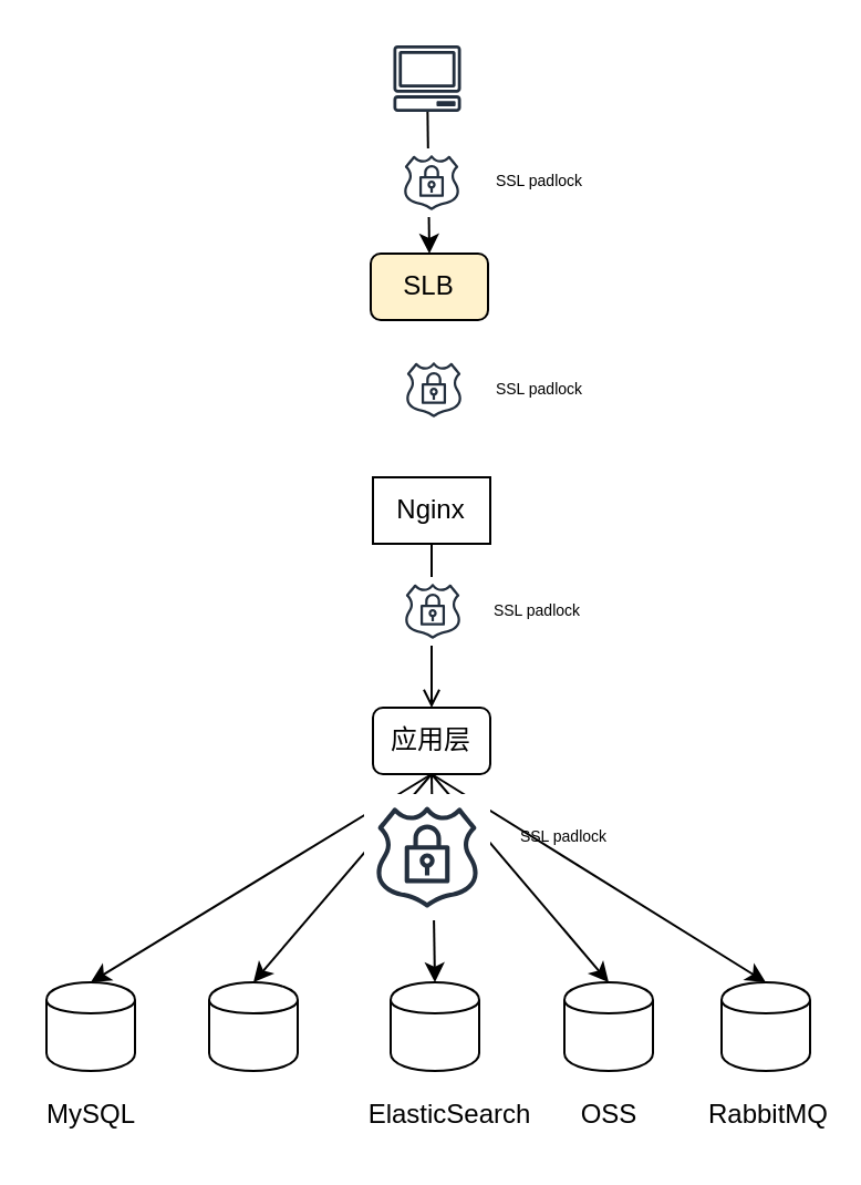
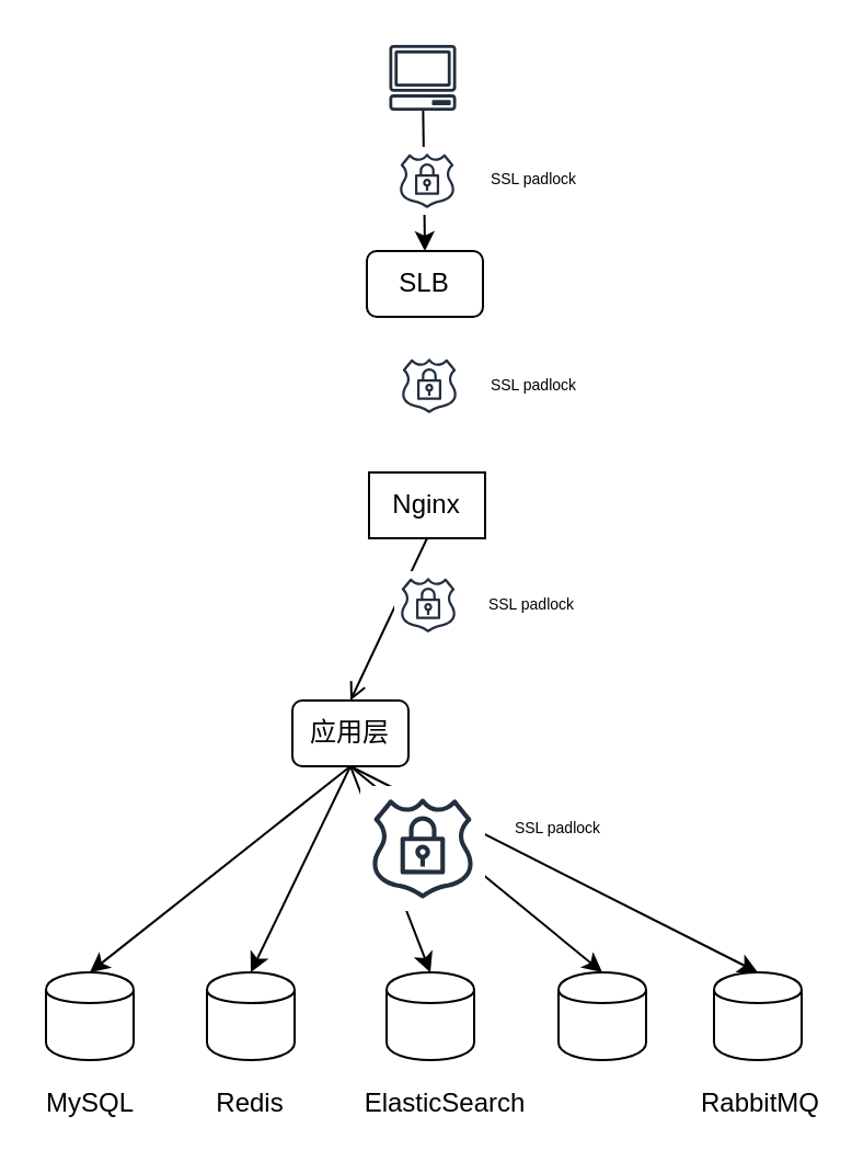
  <mxCell id="0" />
  <mxCell id="1" parent="0" />
  <mxCell id="2" value="" style="outlineConnect=0;fontColor=#232F3E;gradientColor=none;fillColor=#232F3E;strokeColor=none;dashed=0;verticalLabelPosition=bottom;verticalAlign=top;align=center;html=1;fontSize=12;fontStyle=0;aspect=fixed;pointerEvents=1;shape=mxgraph.aws4.client;" vertex="1" parent="1"><mxGeometry x="177" y="20" width="31" height="30" as="geometry" /></mxCell>
- <mxCell id="3" value="SLB" style="rounded=1;whiteSpace=wrap;html=1;fillColor=#fff2cc;" vertex="1" parent="1"><mxGeometry x="167" y="114" width="53" height="30" as="geometry" /></mxCell>
+ <mxCell id="3" value="SLB" style="rounded=1;whiteSpace=wrap;html=1;" vertex="1" parent="1"><mxGeometry x="167" y="114" width="53" height="30" as="geometry" /></mxCell>
  <mxCell id="4" value="Nginx" style="whiteSpace=wrap;html=1;rounded=0;" vertex="1" parent="1"><mxGeometry x="168" y="215" width="53" height="30" as="geometry" /></mxCell>
- <mxCell id="5" value="应用层" style="rounded=1;whiteSpace=wrap;html=1;" vertex="1" parent="1"><mxGeometry x="168" y="319" width="53" height="30" as="geometry" /></mxCell>
+ <mxCell id="5" value="应用层" style="rounded=1;whiteSpace=wrap;html=1;" vertex="1" parent="1"><mxGeometry x="133" y="319" width="53" height="30" as="geometry" /></mxCell>
  <mxCell id="6" value="" style="shape=cylinder;whiteSpace=wrap;html=1;boundedLbl=1;backgroundOutline=1;" vertex="1" parent="1"><mxGeometry x="20.5" y="443" width="40" height="40" as="geometry" /></mxCell>
  <mxCell id="7" value="MySQL" style="text;html=1;strokeColor=none;fillColor=none;align=center;verticalAlign=middle;whiteSpace=wrap;rounded=0;" vertex="1" parent="1"><mxGeometry x="20.5" y="493" width="40" height="20" as="geometry" /></mxCell>
  <mxCell id="8" value="" style="shape=cylinder;whiteSpace=wrap;html=1;boundedLbl=1;backgroundOutline=1;" vertex="1" parent="1"><mxGeometry x="94" y="443" width="40" height="40" as="geometry" /></mxCell>
+ <mxCell id="9" value="Redis" style="text;html=1;strokeColor=none;fillColor=none;align=center;verticalAlign=middle;whiteSpace=wrap;rounded=0;" vertex="1" parent="1"><mxGeometry x="94" y="493" width="40" height="20" as="geometry" /></mxCell>
  <mxCell id="10" value="" style="shape=cylinder;whiteSpace=wrap;html=1;boundedLbl=1;backgroundOutline=1;" vertex="1" parent="1"><mxGeometry x="176" y="443" width="40" height="40" as="geometry" /></mxCell>
  <mxCell id="11" value="ElasticSearch" style="text;html=1;strokeColor=none;fillColor=none;align=center;verticalAlign=middle;whiteSpace=wrap;rounded=0;" vertex="1" parent="1"><mxGeometry x="182.5" y="493" width="40" height="20" as="geometry" /></mxCell>
  <mxCell id="12" value="" style="shape=cylinder;whiteSpace=wrap;html=1;boundedLbl=1;backgroundOutline=1;" vertex="1" parent="1"><mxGeometry x="254.5" y="443" width="40" height="40" as="geometry" /></mxCell>
- <mxCell id="13" value="OSS" style="text;html=1;strokeColor=none;fillColor=none;align=center;verticalAlign=middle;whiteSpace=wrap;rounded=0;" vertex="1" parent="1"><mxGeometry x="254.5" y="493" width="40" height="20" as="geometry" /></mxCell>
  <mxCell id="14" value="" style="endArrow=open;html=1;entryX=0.5;entryY=0;entryDx=0;entryDy=0;exitX=0.5;exitY=1;exitDx=0;exitDy=0;" edge="1" parent="1" source="4" target="5"><mxGeometry width="50" height="50" relative="1" as="geometry"><mxPoint x="203.5" y="154" as="sourcePoint" /><mxPoint x="203.5" y="210" as="targetPoint" /></mxGeometry></mxCell>
  <mxCell id="15" value="" style="endArrow=classic;html=1;entryX=0.5;entryY=0;entryDx=0;entryDy=0;exitX=0.5;exitY=1;exitDx=0;exitDy=0;" edge="1" parent="1" source="5" target="6"><mxGeometry width="50" height="50" relative="1" as="geometry"><mxPoint x="203.5" y="240" as="sourcePoint" /><mxPoint x="203.5" y="314" as="targetPoint" /></mxGeometry></mxCell>
  <mxCell id="16" value="" style="endArrow=classic;html=1;entryX=0.5;entryY=0;entryDx=0;entryDy=0;exitX=0.5;exitY=1;exitDx=0;exitDy=0;" edge="1" parent="1" source="5" target="8"><mxGeometry width="50" height="50" relative="1" as="geometry"><mxPoint x="190" y="340" as="sourcePoint" /><mxPoint x="28" y="398" as="targetPoint" /></mxGeometry></mxCell>
  <mxCell id="17" value="" style="endArrow=classic;html=1;entryX=0.5;entryY=0;entryDx=0;entryDy=0;exitX=0.5;exitY=1;exitDx=0;exitDy=0;" edge="1" parent="1" source="5" target="10"><mxGeometry width="50" height="50" relative="1" as="geometry"><mxPoint x="200" y="350" as="sourcePoint" /><mxPoint x="141.5" y="398" as="targetPoint" /></mxGeometry></mxCell>
  <mxCell id="18" value="" style="endArrow=classic;html=1;entryX=0.5;entryY=0;entryDx=0;entryDy=0;exitX=0.5;exitY=1;exitDx=0;exitDy=0;" edge="1" parent="1" source="5" target="12"><mxGeometry width="50" height="50" relative="1" as="geometry"><mxPoint x="203.5" y="344" as="sourcePoint" /><mxPoint x="260.5" y="398" as="targetPoint" /></mxGeometry></mxCell>
  <mxCell id="19" value="" style="shape=cylinder;whiteSpace=wrap;html=1;boundedLbl=1;backgroundOutline=1;" vertex="1" parent="1"><mxGeometry x="325.5" y="443" width="40" height="40" as="geometry" /></mxCell>
  <mxCell id="20" value="RabbitMQ" style="text;html=1;strokeColor=none;fillColor=none;align=center;verticalAlign=middle;whiteSpace=wrap;rounded=0;" vertex="1" parent="1"><mxGeometry x="326.5" y="493" width="40" height="20" as="geometry" /></mxCell>
  <mxCell id="21" value="" style="endArrow=classic;html=1;entryX=0.5;entryY=0;entryDx=0;entryDy=0;exitX=0.5;exitY=1;exitDx=0;exitDy=0;" edge="1" parent="1" source="5" target="19"><mxGeometry width="50" height="50" relative="1" as="geometry"><mxPoint x="200" y="330" as="sourcePoint" /><mxPoint x="339" y="398" as="targetPoint" /></mxGeometry></mxCell>
  <mxCell id="22" value="" style="endArrow=classic;html=1;entryX=0.5;entryY=0;entryDx=0;entryDy=0;" edge="1" parent="1" source="2" target="3"><mxGeometry width="50" height="50" relative="1" as="geometry"><mxPoint x="193.5" y="91" as="sourcePoint" /><mxPoint x="191.5" y="60" as="targetPoint" /></mxGeometry></mxCell>
  <mxCell id="23" value="" style="outlineConnect=0;fontColor=#232F3E;gradientColor=none;strokeColor=#232F3E;fillColor=#ffffff;dashed=0;verticalLabelPosition=bottom;verticalAlign=top;align=center;html=1;fontSize=7;fontStyle=0;aspect=fixed;shape=mxgraph.aws4.resourceIcon;resIcon=mxgraph.aws4.ssl_padlock;" vertex="1" parent="1"><mxGeometry x="179" y="66.5" width="31" height="31" as="geometry" /></mxCell>
  <mxCell id="24" value="" style="outlineConnect=0;fontColor=#232F3E;gradientColor=none;strokeColor=#232F3E;fillColor=#ffffff;dashed=0;verticalLabelPosition=bottom;verticalAlign=top;align=center;html=1;fontSize=7;fontStyle=0;aspect=fixed;shape=mxgraph.aws4.resourceIcon;resIcon=mxgraph.aws4.ssl_padlock;" vertex="1" parent="1"><mxGeometry x="180" y="160" width="31" height="31" as="geometry" /></mxCell>
  <mxCell id="25" value="" style="outlineConnect=0;fontColor=#232F3E;gradientColor=none;strokeColor=#232F3E;fillColor=#ffffff;dashed=0;verticalLabelPosition=bottom;verticalAlign=top;align=center;html=1;fontSize=7;fontStyle=0;aspect=fixed;shape=mxgraph.aws4.resourceIcon;resIcon=mxgraph.aws4.ssl_padlock;" vertex="1" parent="1"><mxGeometry x="179.5" y="260" width="31" height="31" as="geometry" /></mxCell>
  <mxCell id="26" value="" style="outlineConnect=0;fontColor=#232F3E;gradientColor=none;strokeColor=#232F3E;fillColor=#ffffff;dashed=0;verticalLabelPosition=bottom;verticalAlign=top;align=center;html=1;fontSize=7;fontStyle=0;aspect=fixed;shape=mxgraph.aws4.resourceIcon;resIcon=mxgraph.aws4.ssl_padlock;" vertex="1" parent="1"><mxGeometry x="164" y="358" width="57" height="57" as="geometry" /></mxCell>
  <mxCell id="27" value="SSL padlock&lt;br&gt;" style="text;html=1;strokeColor=none;fillColor=none;align=center;verticalAlign=middle;whiteSpace=wrap;rounded=0;fontSize=7;" vertex="1" parent="1"><mxGeometry x="196" y="73" width="95" height="18" as="geometry" /></mxCell>
  <mxCell id="28" value="SSL padlock&lt;br&gt;" style="text;html=1;strokeColor=none;fillColor=none;align=center;verticalAlign=middle;whiteSpace=wrap;rounded=0;fontSize=7;" vertex="1" parent="1"><mxGeometry x="196" y="166.5" width="95" height="18" as="geometry" /></mxCell>
  <mxCell id="29" value="SSL padlock&lt;br&gt;" style="text;html=1;strokeColor=none;fillColor=none;align=center;verticalAlign=middle;whiteSpace=wrap;rounded=0;fontSize=7;" vertex="1" parent="1"><mxGeometry x="194.5" y="266.5" width="95" height="18" as="geometry" /></mxCell>
  <mxCell id="30" value="SSL padlock&lt;br&gt;" style="text;html=1;strokeColor=none;fillColor=none;align=center;verticalAlign=middle;whiteSpace=wrap;rounded=0;fontSize=7;" vertex="1" parent="1"><mxGeometry x="207" y="368.5" width="95" height="18" as="geometry" /></mxCell>
